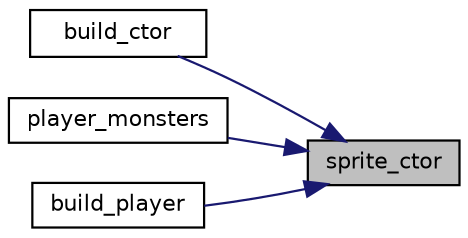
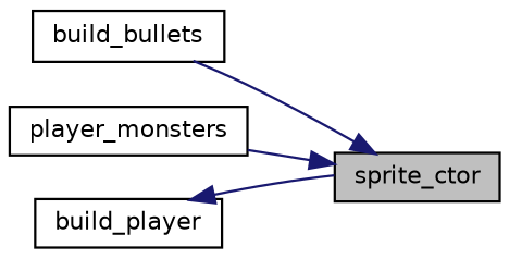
  digraph {
    rankdir=RL
    node [color=black fillcolor=white fontname=Helvetica fontsize=10 shape=record style=filled]
    edge [color=midnightblue dir=back fontname=Helvetica fontsize=10 labelfontname=Helvetica labelfontsize=10 style=solid]
    n1 [fillcolor=grey75 fontcolor=black height=0.2 label=sprite_ctor width=0.4]
-   n2 [height=0.2 label=build_ctor width=0.4]
+   n2 [height=0.2 label=build_bullets width=0.4]
    n3 [height=0.2 label=player_monsters width=0.4]
    n4 [height=0.2 label=build_player width=0.4]
    n1 -> n2
    n1 -> n3
-   n1 -> n4
+   n4 -> n1
  }
